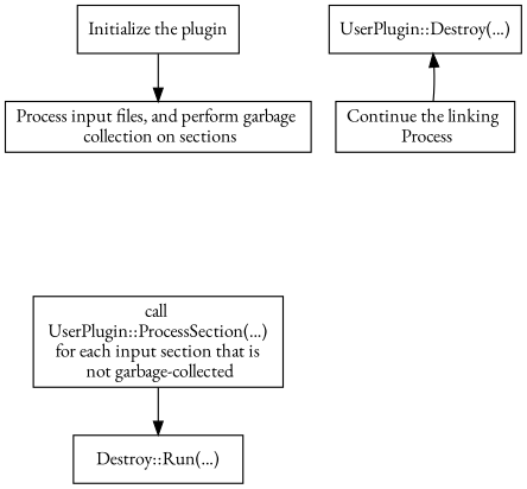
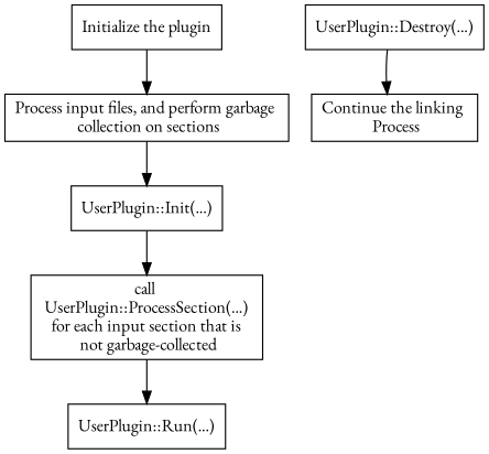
  digraph {
    fontname="EB Garamond"
    node [fontname="EB Garamond" shape=rectangle]
    edge [fontname="EB Garamond"]
    n1 [label="Initialize the plugin"]
    n2 [label="Process input files, and perform garbage \n collection on sections"]
+   n3 [label="UserPlugin::Init(...)"]
    n4 [label="call \n UserPlugin::ProcessSection(...) \n for each input section that is \n not garbage-collected"]
-   n5 [label="Destroy::Run(...)"]
+   n5 [label="UserPlugin::Run(...)"]
    n6 [label="UserPlugin::Destroy(...)"]
    n7 [label="Continue the linking \n Process"]
    n1 -> n2
+   n2 -> n3
+   n3 -> n4
    n4 -> n5
-   n7 -> n6
+   n6 -> n7
  }
